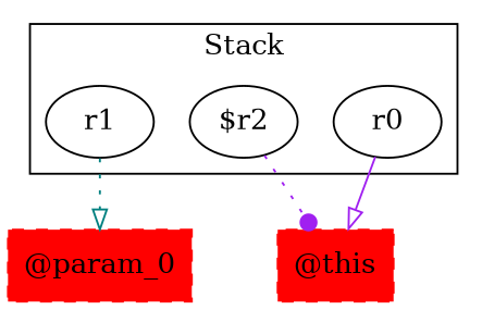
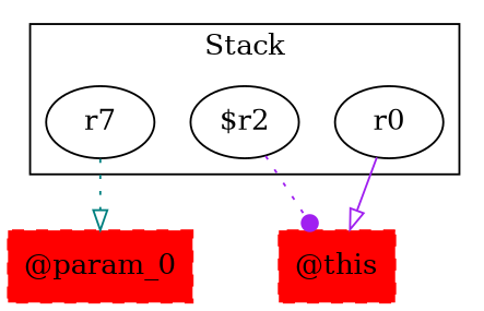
  digraph {
    rankDir=LR
    fontname="DejaVu Serif"
    node [fontname="DejaVu Serif"]
    edge [color=purple style=dotted arrowhead=onormal fontname="DejaVu Serif"]
-   r1
+   r1 [label=r7]
    "$r2"
    r0
    "@param_0" [color=red shape=box style="filled,dashed"]
    "@this" [color=red shape=box style="filled,dashed"]
    subgraph cluster_1 {
      label=Stack
      r1
      "$r2"
      r0
    }
    r1 -> "@param_0" [color=teal]
    "$r2" -> "@this" [arrowhead=dot]
    r0 -> "@this" [style=solid]
  }
